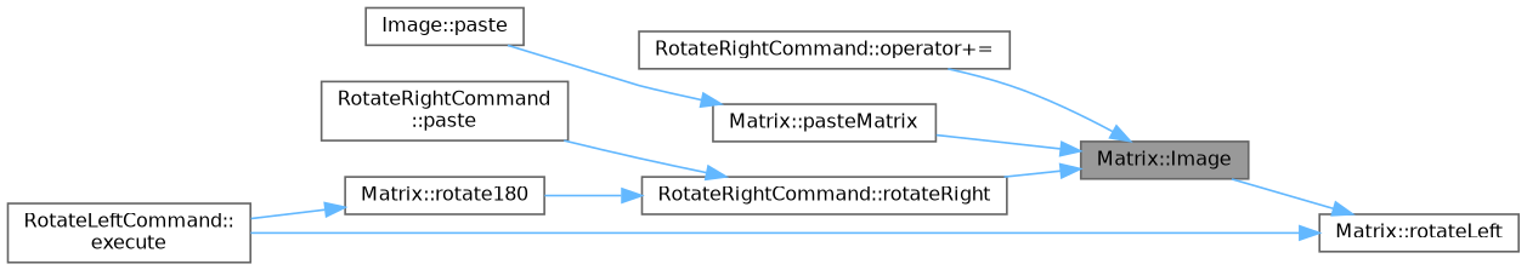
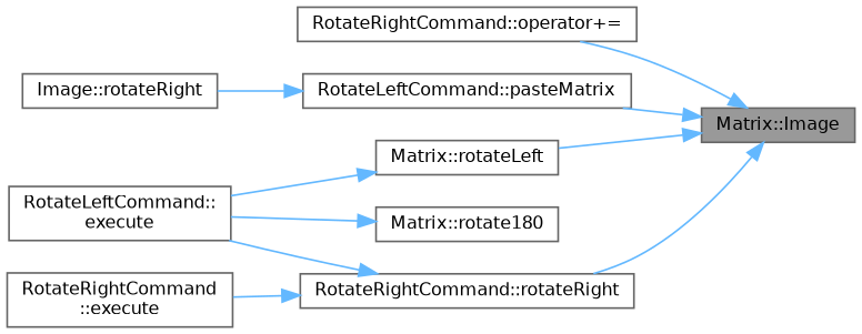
  digraph {
    rankdir=RL
    node [color=grey40 fillcolor=white fontname=Helvetica fontsize=10 shape=box style=filled]
    edge [color=steelblue1 dir=back fontname=Helvetica fontsize=10 labelfontname=Helvetica labelfontsize=10 style=solid]
    n1 [color=gray40 fillcolor=grey60 fontcolor=black height=0.2 label="Matrix::Image" width=0.4]
    n2 [height=0.2 label="RotateRightCommand::operator+=" width=0.4]
-   n3 [height=0.2 label="Matrix::pasteMatrix" width=0.4]
+   n3 [height=0.2 label="RotateLeftCommand::pasteMatrix" width=0.4]
    n4 [height=0.2 label="Matrix::rotateLeft" width=0.4]
    n5 [height=0.2 label="RotateRightCommand::rotateRight" width=0.4]
-   n6 [height=0.2 label="Image::paste" width=0.4]
+   n6 [height=0.2 label="Image::rotateRight" width=0.4]
    n7 [height=0.2 label="RotateLeftCommand::\lexecute" width=0.4]
-   n8 [height=0.2 label="RotateRightCommand\l::paste" width=0.4]
+   n8 [height=0.2 label="RotateRightCommand\l::execute" width=0.4]
    n9 [height=0.2 label="Matrix::rotate180" width=0.4]
    n1 -> n2
    n1 -> n3
-   n4 -> n1
+   n1 -> n4
    n1 -> n5
    n3 -> n6
    n4 -> n7
    n5 -> n8
-   n5 -> n9
+   n5 -> n7
    n9 -> n7
  }
